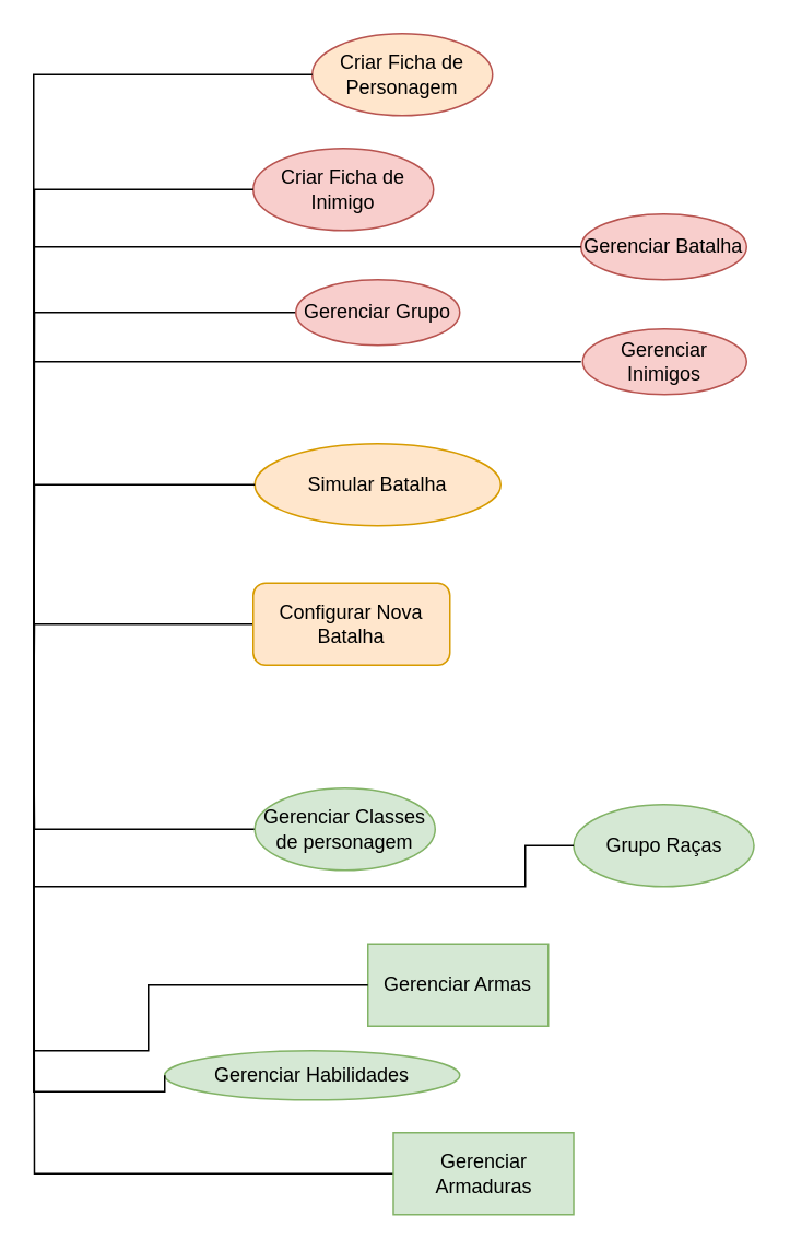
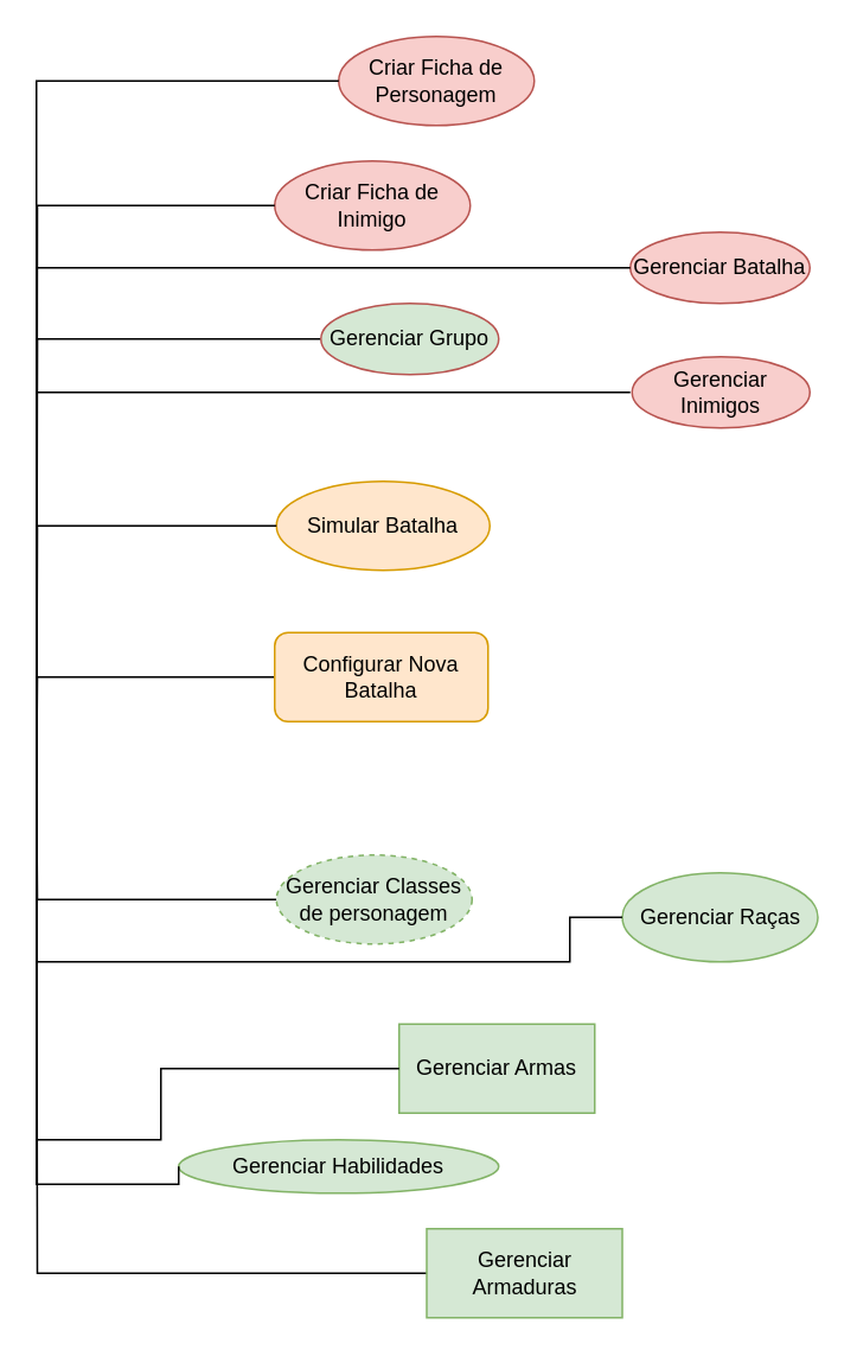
  <mxCell id="0" />
  <mxCell id="1" parent="0" />
  <mxCell id="2" style="edgeStyle=orthogonalEdgeStyle;rounded=0;orthogonalLoop=1;jettySize=auto;html=1;exitX=0;exitY=0.5;exitDx=0;exitDy=0;endArrow=none;startFill=0;" edge="1" parent="1" source="3"><mxGeometry relative="1" as="geometry"><mxPoint x="20" y="440" as="targetPoint" /></mxGeometry></mxCell>
  <mxCell id="3" value="Configurar Nova Batalha" style="whiteSpace=wrap;html=1;fillColor=#ffe6cc;strokeColor=#d79b00;rounded=1;" vertex="1" parent="1"><mxGeometry x="154" y="355" width="120" height="50" as="geometry" /></mxCell>
  <mxCell id="4" value="Gerenciar Batalha" style="ellipse;whiteSpace=wrap;html=1;fillColor=#f8cecc;strokeColor=#b85450;" vertex="1" parent="1"><mxGeometry x="354" y="130" width="101" height="40" as="geometry" /></mxCell>
  <mxCell id="5" style="edgeStyle=orthogonalEdgeStyle;rounded=0;orthogonalLoop=1;jettySize=auto;html=1;exitX=0;exitY=0.5;exitDx=0;exitDy=0;endArrow=none;startFill=0;" edge="1" parent="1" source="6"><mxGeometry relative="1" as="geometry"><mxPoint x="20" y="440" as="targetPoint" /></mxGeometry></mxCell>
- <mxCell id="6" value="Gerenciar Grupo" style="ellipse;whiteSpace=wrap;html=1;fillColor=#f8cecc;strokeColor=#b85450;" vertex="1" parent="1"><mxGeometry x="180" y="170" width="100" height="40" as="geometry" /></mxCell>
+ <mxCell id="6" value="Gerenciar Grupo" style="ellipse;whiteSpace=wrap;html=1;fillColor=#d5e8d4;strokeColor=#b85450;" vertex="1" parent="1"><mxGeometry x="180" y="170" width="100" height="40" as="geometry" /></mxCell>
  <mxCell id="7" value="Gerenciar Inimigos" style="ellipse;whiteSpace=wrap;html=1;fillColor=#f8cecc;strokeColor=#b85450;" vertex="1" parent="1"><mxGeometry x="355" y="200" width="100" height="40" as="geometry" /></mxCell>
  <mxCell id="8" style="edgeStyle=orthogonalEdgeStyle;rounded=0;orthogonalLoop=1;jettySize=auto;html=1;endArrow=none;startFill=0;exitX=0;exitY=0.5;exitDx=0;exitDy=0;" edge="1" parent="1"><mxGeometry relative="1" as="geometry"><mxPoint x="354" y="219.97" as="sourcePoint" /><mxPoint x="20" y="440" as="targetPoint" /><Array as="points"><mxPoint x="20" y="219.97" /><mxPoint x="20" y="439.97" /></Array></mxGeometry></mxCell>
- <mxCell id="9" value="Criar Ficha de Personagem" style="ellipse;whiteSpace=wrap;html=1;fillColor=#ffe6cc;strokeColor=#b85450;" vertex="1" parent="1"><mxGeometry x="190" y="20" width="110" height="50" as="geometry" /></mxCell>
+ <mxCell id="9" value="Criar Ficha de Personagem" style="ellipse;whiteSpace=wrap;html=1;fillColor=#f8cecc;strokeColor=#b85450;" vertex="1" parent="1"><mxGeometry x="190" y="20" width="110" height="50" as="geometry" /></mxCell>
  <mxCell id="10" value="Criar Ficha de Inimigo" style="ellipse;whiteSpace=wrap;html=1;fillColor=#f8cecc;strokeColor=#b85450;" vertex="1" parent="1"><mxGeometry x="154" y="90" width="110" height="50" as="geometry" /></mxCell>
- <mxCell id="11" value="Simular Batalha" style="ellipse;whiteSpace=wrap;html=1;fillColor=#ffe6cc;strokeColor=#d79b00;" vertex="1" parent="1"><mxGeometry x="155" y="270" width="150" height="50" as="geometry" /></mxCell>
+ <mxCell id="11" value="Simular Batalha" style="ellipse;whiteSpace=wrap;html=1;fillColor=#ffe6cc;strokeColor=#d79b00;" vertex="1" parent="1"><mxGeometry x="155" y="270" width="120" height="50" as="geometry" /></mxCell>
  <mxCell id="12" style="rounded=0;orthogonalLoop=1;jettySize=auto;html=1;exitX=0;exitY=0.5;exitDx=0;exitDy=0;endArrow=none;startFill=0;edgeStyle=orthogonalEdgeStyle;" edge="1" parent="1" source="11"><mxGeometry relative="1" as="geometry"><mxPoint x="20" y="440" as="targetPoint" /></mxGeometry></mxCell>
  <mxCell id="13" value="" style="endArrow=none;html=1;rounded=0;entryX=0;entryY=0.5;entryDx=0;entryDy=0;edgeStyle=orthogonalEdgeStyle;" edge="1" parent="1" target="4"><mxGeometry width="50" height="50" relative="1" as="geometry"><mxPoint x="20" y="440" as="sourcePoint" /><mxPoint x="-20" y="150" as="targetPoint" /><Array as="points"><mxPoint x="20" y="150" /></Array></mxGeometry></mxCell>
  <mxCell id="14" value="" style="endArrow=none;html=1;rounded=0;entryX=0;entryY=0.5;entryDx=0;entryDy=0;edgeStyle=orthogonalEdgeStyle;" edge="1" parent="1" target="9"><mxGeometry width="50" height="50" relative="1" as="geometry"><mxPoint x="20" y="400" as="sourcePoint" /><mxPoint x="80" y="610" as="targetPoint" /><Array as="points"><mxPoint x="20" y="45" /></Array></mxGeometry></mxCell>
  <mxCell id="15" value="" style="endArrow=none;html=1;rounded=0;exitX=0;exitY=0.5;exitDx=0;exitDy=0;edgeStyle=orthogonalEdgeStyle;" edge="1" parent="1" source="10"><mxGeometry width="50" height="50" relative="1" as="geometry"><mxPoint x="0" y="720" as="sourcePoint" /><mxPoint x="20" y="440" as="targetPoint" /></mxGeometry></mxCell>
  <mxCell id="16" style="edgeStyle=orthogonalEdgeStyle;rounded=0;orthogonalLoop=1;jettySize=auto;html=1;exitX=0;exitY=0.5;exitDx=0;exitDy=0;endArrow=none;endFill=0;" edge="1" parent="1" source="17"><mxGeometry relative="1" as="geometry"><mxPoint x="20" y="440" as="targetPoint" /></mxGeometry></mxCell>
- <mxCell id="17" value="Gerenciar Classes de personagem" style="ellipse;whiteSpace=wrap;html=1;fillColor=#d5e8d4;strokeColor=#82b366;" vertex="1" parent="1"><mxGeometry x="155" y="480" width="110" height="50" as="geometry" /></mxCell>
- <mxCell id="18" value="Grupo Raças" style="ellipse;whiteSpace=wrap;html=1;fillColor=#d5e8d4;strokeColor=#82b366;" vertex="1" parent="1"><mxGeometry x="349.5" y="490" width="110" height="50" as="geometry" /></mxCell>
+ <mxCell id="17" value="Gerenciar Classes de personagem" style="ellipse;whiteSpace=wrap;html=1;fillColor=#d5e8d4;strokeColor=#82b366;dashed=1;" vertex="1" parent="1"><mxGeometry x="155" y="480" width="110" height="50" as="geometry" /></mxCell>
+ <mxCell id="18" value="Gerenciar Raças" style="ellipse;whiteSpace=wrap;html=1;fillColor=#d5e8d4;strokeColor=#82b366;" vertex="1" parent="1"><mxGeometry x="349.5" y="490" width="110" height="50" as="geometry" /></mxCell>
  <mxCell id="19" value="Gerenciar Armas" style="whiteSpace=wrap;html=1;fillColor=#d5e8d4;strokeColor=#82b366;rounded=0;" vertex="1" parent="1"><mxGeometry x="224" y="575" width="110" height="50" as="geometry" /></mxCell>
  <mxCell id="20" style="edgeStyle=orthogonalEdgeStyle;rounded=0;orthogonalLoop=1;jettySize=auto;html=1;exitX=0;exitY=0.5;exitDx=0;exitDy=0;endArrow=none;endFill=0;" edge="1" parent="1" source="21"><mxGeometry relative="1" as="geometry"><mxPoint x="20" y="440" as="targetPoint" /></mxGeometry></mxCell>
  <mxCell id="21" value="Gerenciar Armaduras" style="whiteSpace=wrap;html=1;fillColor=#d5e8d4;strokeColor=#82b366;rounded=0;" vertex="1" parent="1"><mxGeometry x="239.5" y="690" width="110" height="50" as="geometry" /></mxCell>
  <mxCell id="22" value="Gerenciar Habilidades" style="ellipse;whiteSpace=wrap;html=1;fillColor=#d5e8d4;strokeColor=#82b366;" vertex="1" parent="1"><mxGeometry x="100" y="640" width="180" height="30" as="geometry" /></mxCell>
  <mxCell id="23" style="edgeStyle=orthogonalEdgeStyle;rounded=0;orthogonalLoop=1;jettySize=auto;html=1;exitX=0;exitY=0.5;exitDx=0;exitDy=0;endArrow=none;endFill=0;" edge="1" parent="1" source="18"><mxGeometry relative="1" as="geometry"><mxPoint x="20" y="440" as="targetPoint" /><mxPoint x="155" y="574" as="sourcePoint" /><Array as="points"><mxPoint x="320" y="540" /><mxPoint x="20" y="540" /></Array></mxGeometry></mxCell>
  <mxCell id="24" style="edgeStyle=orthogonalEdgeStyle;rounded=0;orthogonalLoop=1;jettySize=auto;html=1;exitX=0;exitY=0.5;exitDx=0;exitDy=0;endArrow=none;endFill=0;" edge="1" parent="1" source="22"><mxGeometry relative="1" as="geometry"><mxPoint x="20" y="440" as="targetPoint" /><mxPoint x="25" y="655" as="sourcePoint" /><Array as="points"><mxPoint x="20" y="665" /></Array></mxGeometry></mxCell>
  <mxCell id="25" style="edgeStyle=orthogonalEdgeStyle;rounded=0;orthogonalLoop=1;jettySize=auto;html=1;exitX=0;exitY=0.5;exitDx=0;exitDy=0;endArrow=none;endFill=0;" edge="1" parent="1" source="19"><mxGeometry relative="1" as="geometry"><mxPoint x="20" y="440" as="targetPoint" /><mxPoint x="5" y="745" as="sourcePoint" /><Array as="points"><mxPoint x="90" y="600" /><mxPoint x="90" y="640" /><mxPoint x="20" y="640" /><mxPoint x="20" y="520" /></Array></mxGeometry></mxCell>
